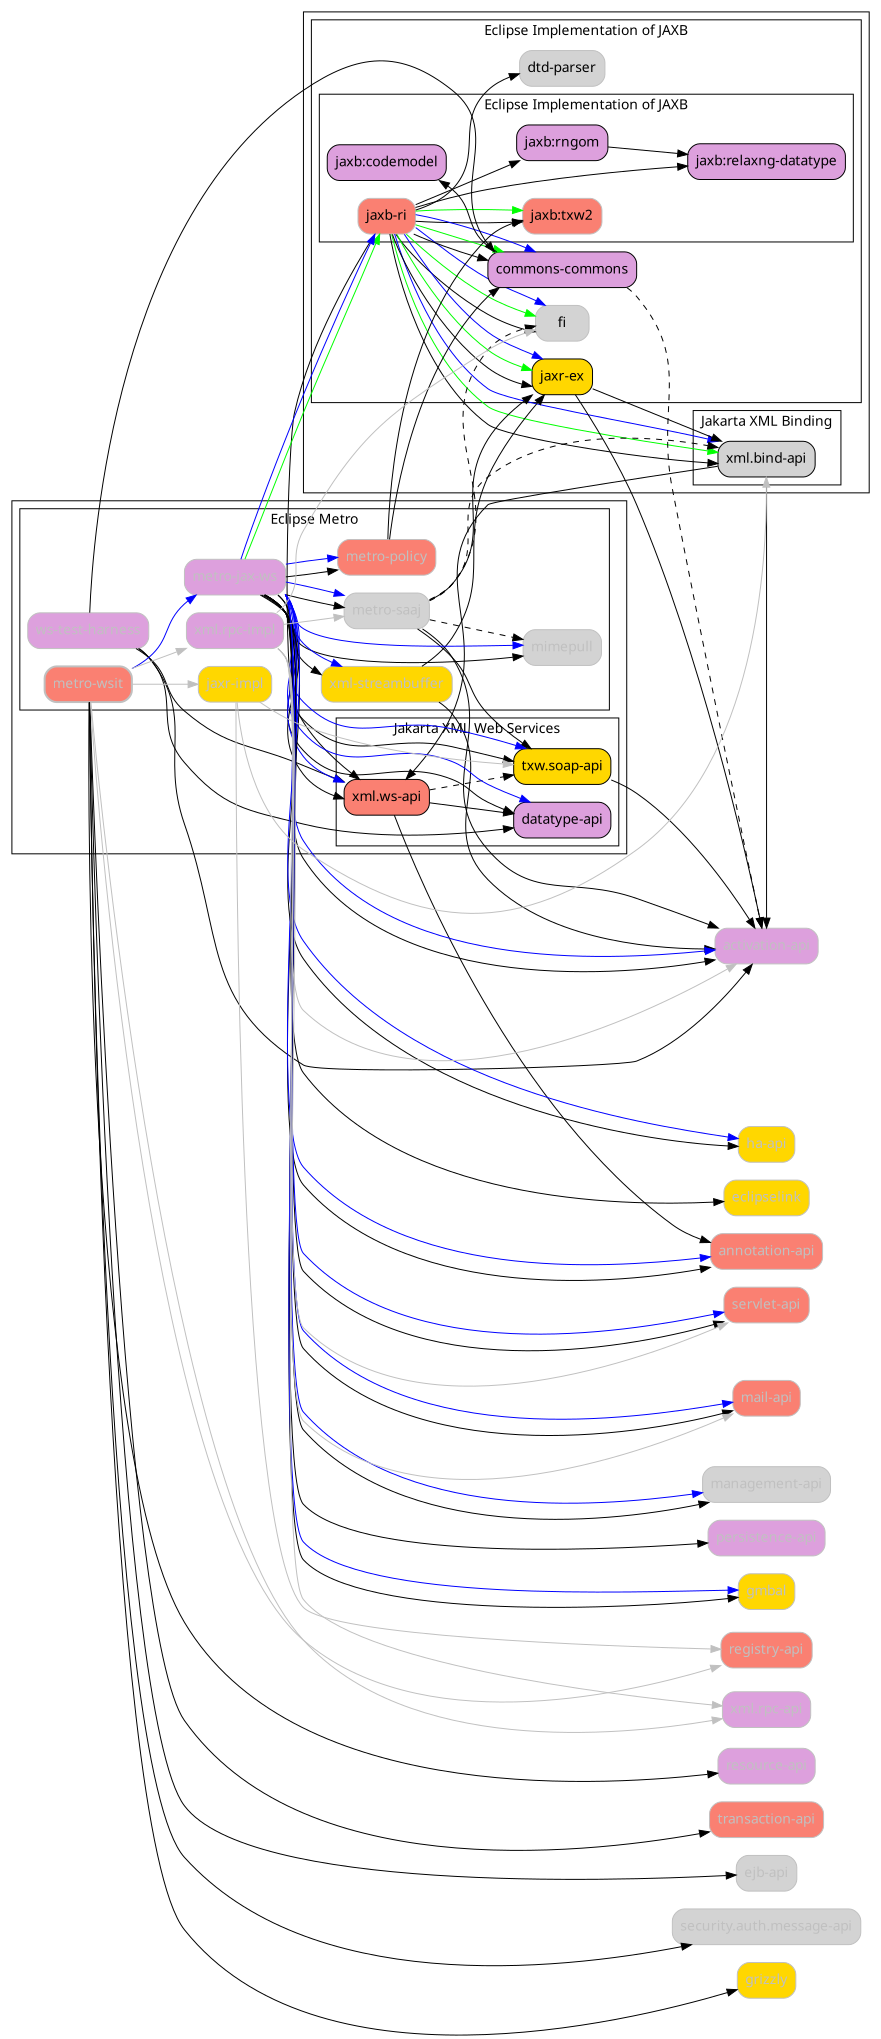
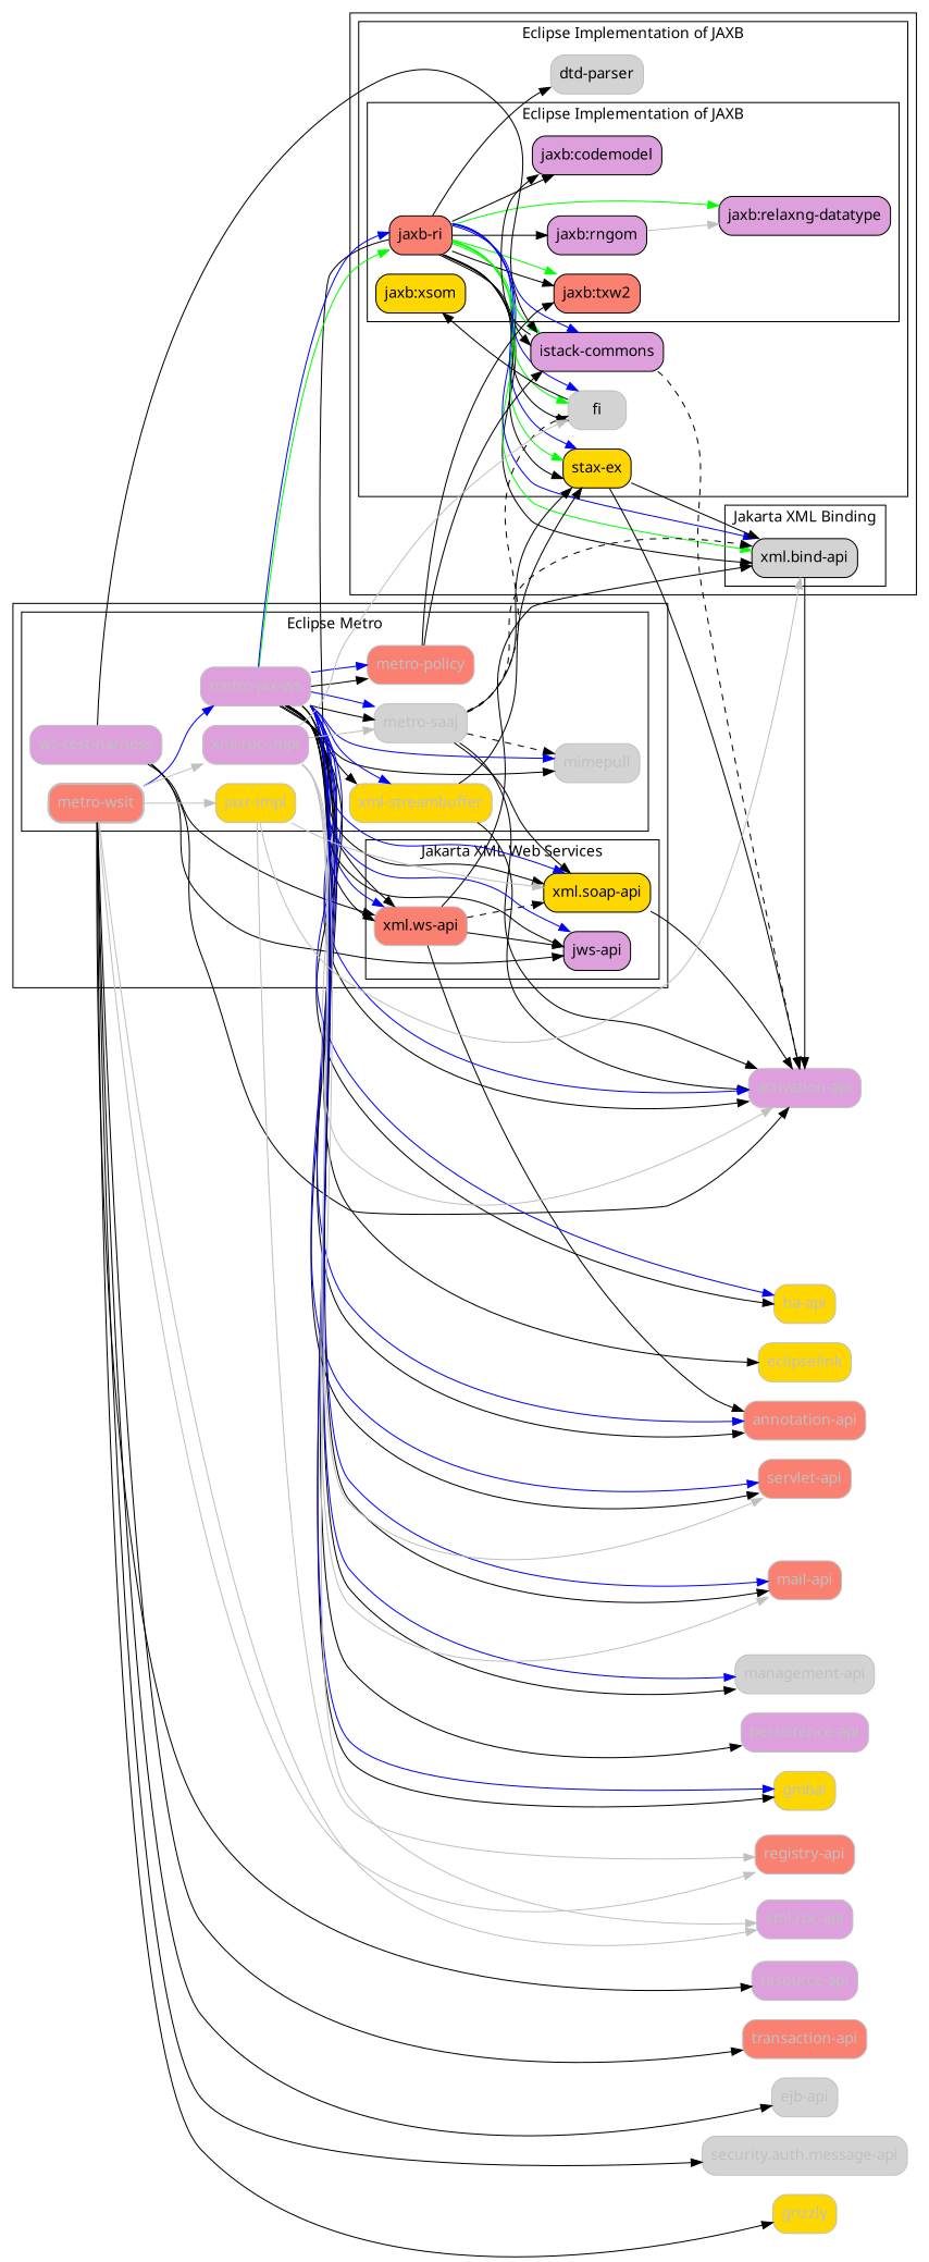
  digraph {
    fontname="Noto Sans"
    rank=same
    rankdir=LR
    node [fillcolor=plum fontname="Noto Sans" shape=box style="rounded,filled" color=grey fontcolor=grey]
    edge [fontname="Noto Sans" style=solid]
    n1 [fillcolor=lightgrey label="xml.bind-api" color="" fontcolor=""]
-   n2 [fillcolor=salmon label="jaxb-ri" fontcolor=""]
+   n2 [fillcolor=salmon label="jaxb-ri" color="" fontcolor=""]
    n3 [label="jaxb:codemodel" color="" fontcolor=""]
-   n5 [fillcolor=salmon label="jaxb:txw2" fontcolor=""]
+   n4 [fillcolor=gold label="jaxb:xsom" color="" fontcolor=""]
+   n5 [fillcolor=salmon label="jaxb:txw2" color="" fontcolor=""]
    n6 [label="jaxb:rngom" color="" fontcolor=""]
    n7 [label="jaxb:relaxng-datatype" color="" fontcolor=""]
    n8 [fillcolor=lightgrey label="dtd-parser" fontcolor=""]
    n9 [fillcolor=lightgrey label=fi fontcolor=""]
-   n10 [label="commons-commons" color="" fontcolor=""]
-   n11 [fillcolor=gold label="jaxr-ex" color="" fontcolor=""]
-   n12 [label="datatype-api" color="" fontcolor=""]
-   n13 [fillcolor=gold label="txw.soap-api" color="" fontcolor=""]
-   n14 [fillcolor=salmon label="xml.ws-api" color="" fontcolor=""]
+   n10 [label="istack-commons" color="" fontcolor=""]
+   n11 [fillcolor=gold label="stax-ex" color="" fontcolor=""]
+   n12 [label="jws-api" color="" fontcolor=""]
+   n13 [fillcolor=gold label="xml.soap-api" color="" fontcolor=""]
+   n14 [fillcolor=salmon label="xml.ws-api" fontcolor=""]
    n15 [fillcolor=lightgrey label="metro-saaj"]
    n16 [fillcolor=salmon label="metro-policy"]
    n17 [fillcolor=lightgrey label=mimepull]
    n18 [fillcolor=gold label="xml-streambuffer"]
    n19 [label="ws-test-harness"]
    n20 [label="metro-jax-ws"]
    n21 [fillcolor=salmon label="metro-wsit" style="rounded, bold,filled"]
    n22 [fillcolor=gold label="jaxr-impl"]
    n23 [label="xml.rpc-impl"]
    n24 [label="activation-api"]
    n25 [fillcolor=salmon label="annotation-api"]
    n26 [fillcolor=gold label="ha-api"]
    n27 [fillcolor=salmon label="servlet-api"]
    n28 [fillcolor=salmon label="mail-api"]
    n29 [label="persistence-api"]
    n30 [fillcolor=gold label=eclipselink]
    n31 [label="resource-api"]
    n32 [fillcolor=salmon label="transaction-api"]
    n33 [fillcolor=lightgrey label="ejb-api"]
    n34 [fillcolor=lightgrey label="security.auth.message-api"]
    n35 [fillcolor=gold label=grizzly]
    n36 [fillcolor=gold label=gmbal]
    n37 [fillcolor=lightgrey label="management-api"]
    n38 [fillcolor=salmon label="registry-api"]
    n39 [label="xml.rpc-api"]
    subgraph cluster_1 {
      subgraph cluster_2 {
        label="Jakarta XML Binding"
        n1
      }
      subgraph cluster_3 {
        label="Eclipse Implementation of JAXB"
        n8
        n9
        n10
        n11
        subgraph cluster_4 {
          label="Eclipse Implementation of JAXB"
          n2
          n3
+         n4
          n5
          n6
          n7
        }
      }
    }
    subgraph cluster_5 {
      subgraph cluster_6 {
        label="Jakarta XML Web Services"
        n12
        n13
        n14
      }
      subgraph cluster_7 {
        label="Eclipse Metro"
        n15
        n16
        n17
        n18
        n19
        n20
        n21
        n22
        n23
      }
    }
    subgraph sub_8 {
      n24
      n25
      n26
      n27
      n28
      n29
      n30
      n31
      n32
      n33
      n34
      n35
      n36
      n37
      n38
      n39
    }
    n1 -> n24
    n2 -> n1
    n2 -> n1 [color=green]
    n2 -> n1 [color=blue]
+   n2 -> n3
    n2 -> n5
    n2 -> n5 [color=green]
    n2 -> n6
-   n2 -> n7
+   n2 -> n7 [color=green]
    n2 -> n8
    n2 -> n9
    n2 -> n9 [color=green]
    n2 -> n9 [color=blue]
    n2 -> n10
    n2 -> n10 [color=green]
    n2 -> n10 [color=blue]
    n2 -> n11
    n2 -> n11 [color=green]
    n2 -> n11 [color=blue]
    n2 -> n14
-   n6 -> n7
+   n6 -> n7 [color=grey]
+   n9 -> n4
    n10 -> n3
    n10 -> n24 [style=dashed]
    n11 -> n1
    n11 -> n24
    n13 -> n24
-   n1 -> n14
+   n14 -> n1
    n14 -> n12
    n14 -> n13 [style=dashed]
    n14 -> n25
    n15 -> n1 [style=dashed]
    n15 -> n9 [style=dashed]
    n15 -> n11
    n15 -> n13
    n15 -> n17 [style=dashed]
    n15 -> n24
    n16 -> n5
    n16 -> n10
    n18 -> n11
    n18 -> n24
    n19 -> n10
    n19 -> n12
    n19 -> n14
    n19 -> n24
    n20 -> n2 [color=green]
    n20 -> n2 [color=blue]
    n20 -> n12
    n20 -> n12 [color=blue]
    n20 -> n13
    n20 -> n13 [color=blue]
    n20 -> n14
    n20 -> n14 [color=blue]
    n20 -> n15
    n20 -> n15 [color=blue]
    n20 -> n16
    n20 -> n16 [color=blue]
    n20 -> n17
    n20 -> n17 [color=blue]
    n20 -> n18
    n20 -> n18 [color=blue]
    n20 -> n24
    n20 -> n24 [color=blue]
    n20 -> n25
    n20 -> n25 [color=blue]
    n20 -> n26
    n20 -> n26 [color=blue]
    n20 -> n27
    n20 -> n27 [color=blue]
    n20 -> n28
    n20 -> n28 [color=blue]
    n20 -> n29
    n20 -> n30
    n20 -> n36
    n20 -> n36 [color=blue]
    n20 -> n37
    n20 -> n37 [color=blue]
    n21 -> n20 [color=blue]
    n21 -> n22 [color=grey]
    n21 -> n23 [color=grey]
    n21 -> n31
    n21 -> n32
    n21 -> n33
    n21 -> n34
    n21 -> n35
    n21 -> n38 [color=grey]
    n21 -> n39 [color=grey]
    n22 -> n1 [color=grey]
    n22 -> n13 [color=grey]
    n22 -> n38 [color=grey]
    n23 -> n9 [color=grey]
    n23 -> n15 [color=grey]
    n23 -> n24 [color=grey]
    n23 -> n27 [color=grey]
    n23 -> n28 [color=grey]
    n23 -> n39 [color=grey]
  }
